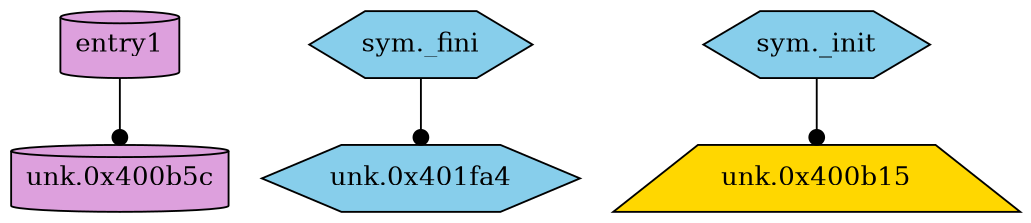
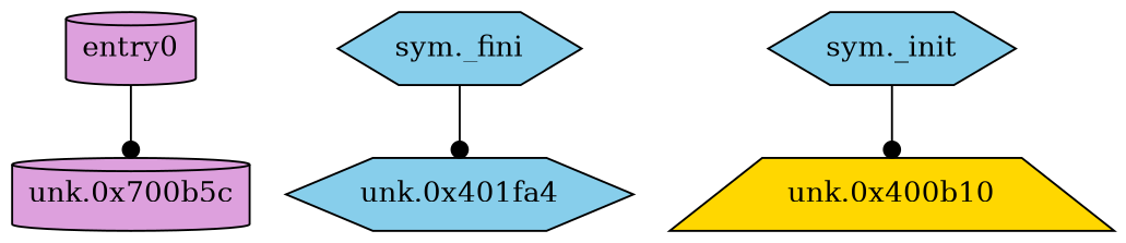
  digraph {
    node [fillcolor=skyblue shape=hexagon style=filled]
    edge [arrowhead=dot]
-   n1 [fillcolor=plum label=entry1 shape=cylinder]
-   n2 [fillcolor=plum label="unk.0x400b5c" shape=cylinder]
+   n1 [fillcolor=plum label=entry0 shape=cylinder]
+   n2 [fillcolor=plum label="unk.0x700b5c" shape=cylinder]
    n3 [label="sym._fini"]
    n4 [label="unk.0x401fa4"]
    n5 [label="sym._init"]
-   n6 [fillcolor=gold label="unk.0x400b15" shape=trapezium]
+   n6 [fillcolor=gold label="unk.0x400b10" shape=trapezium]
    n1 -> n2
    n3 -> n4
    n5 -> n6
  }
